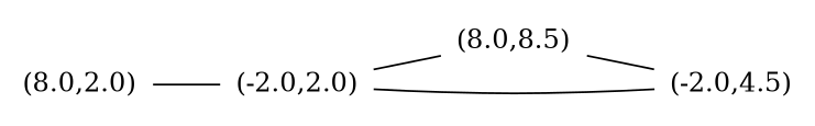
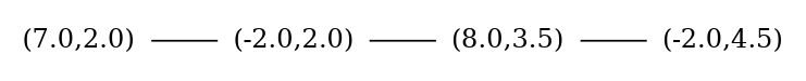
  graph {
    rankdir=LR
    node [shape=plaintext]
    n1 [label="(-2.0,2.0)"]
-   n2 [label="(8.0,8.5)"]
+   n2 [label="(8.0,3.5)"]
    n3 [label="(-2.0,4.5)"]
-   n4 [label="(8.0,2.0)"]
+   n4 [label="(7.0,2.0)"]
    n1 -- n2
    n2 -- n3
-   n3 -- n1
    n4 -- n1
  }
